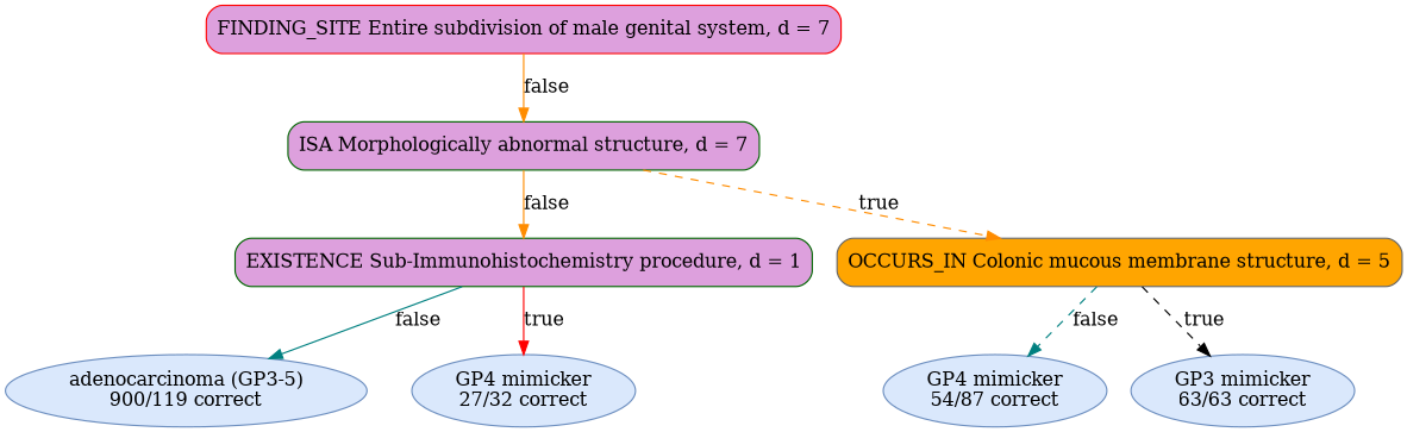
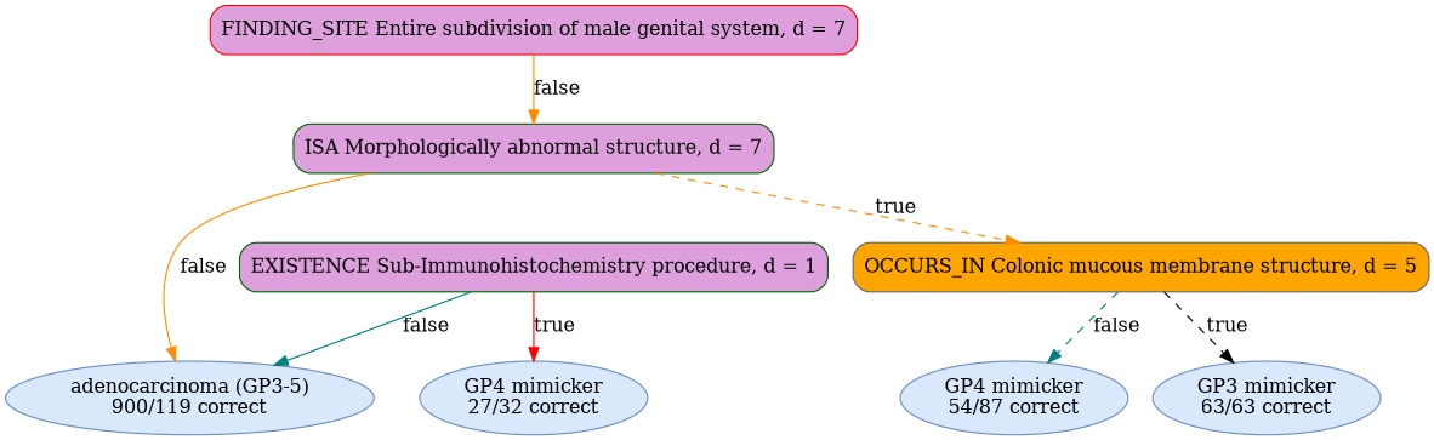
  digraph {
    fontname="Times-Roman"
    node [color="#6C8EBF" fillcolor="#DAE8FC" fontname="Times-Roman" shape=box style="rounded,filled"]
    edge [color=darkorange style=solid]
    n1 [color=red fillcolor=plum label="FINDING_SITE Entire subdivision of male genital system, d = 7"]
    n2 [color=darkgreen fillcolor=plum label="ISA Morphologically abnormal structure, d = 7"]
    n3 [color=darkgreen fillcolor=plum label="EXISTENCE Sub-Immunohistochemistry procedure, d = 1"]
    n4 [color=gray40 fillcolor=orange label="OCCURS_IN Colonic mucous membrane structure, d = 5"]
    n5 [label=<adenocarcinoma (GP3-5)<br/>900/119 correct> shape=ellipse]
    n6 [label=<GP4 mimicker<br/>27/32 correct> shape=ellipse]
    n7 [label=<GP4 mimicker<br/>54/87 correct> shape=ellipse]
    n8 [label=<GP3 mimicker<br/>63/63 correct> shape=ellipse]
    n1 -> n2 [label=false]
-   n2 -> n3 [label=false]
+   n2 -> n5 [label=false]
    n2 -> n4 [label=true style=dashed]
    n3 -> n5 [color=teal label=false]
    n3 -> n6 [color=red label=true]
    n4 -> n7 [color=teal label=false style=dashed]
    n4 -> n8 [color=black label=true style=dashed]
  }
